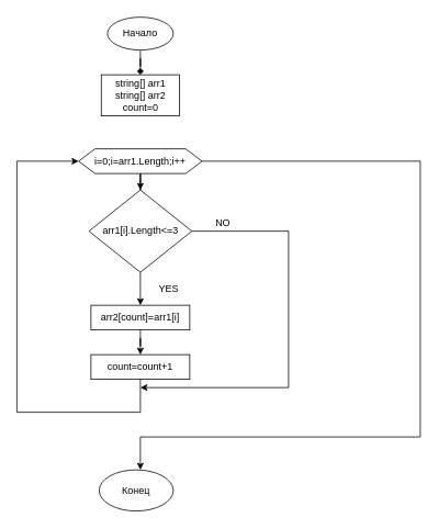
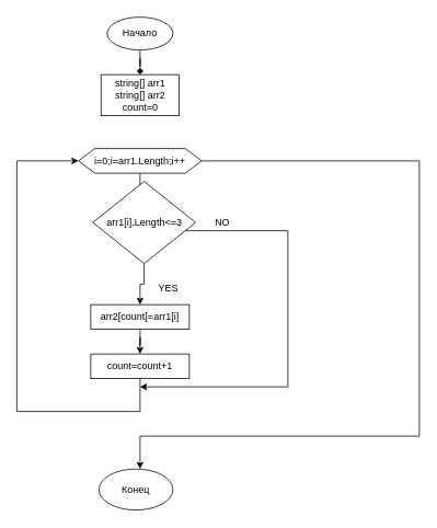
  <mxCell id="0" />
  <mxCell id="1" parent="0" />
  <mxCell id="2" value="" style="edgeStyle=orthogonalEdgeStyle;rounded=0;orthogonalLoop=1;jettySize=auto;html=1;endArrow=diamond;" edge="1" parent="1" source="3" target="4"><mxGeometry relative="1" as="geometry" /></mxCell>
  <mxCell id="3" value="Начало" style="ellipse;whiteSpace=wrap;html=1;" vertex="1" parent="1"><mxGeometry x="130" y="20" width="80" height="40" as="geometry" /></mxCell>
  <mxCell id="4" value="string[] arr1&lt;br&gt;string[] arr2&lt;br&gt;count=0" style="rounded=0;whiteSpace=wrap;html=1;" vertex="1" parent="1"><mxGeometry x="122.5" y="90" width="95" height="50" as="geometry" /></mxCell>
  <mxCell id="5" value="" style="edgeStyle=orthogonalEdgeStyle;rounded=0;orthogonalLoop=1;jettySize=auto;html=1;" edge="1" parent="1" source="7" target="14"><mxGeometry relative="1" as="geometry" /></mxCell>
  <mxCell id="6" value="" style="edgeStyle=orthogonalEdgeStyle;rounded=0;orthogonalLoop=1;jettySize=auto;html=1;" edge="1" parent="1" source="7"><mxGeometry relative="1" as="geometry"><mxPoint x="170" y="570" as="targetPoint" /><Array as="points"><mxPoint x="510" y="195" /><mxPoint x="510" y="530" /></Array></mxGeometry></mxCell>
  <mxCell id="7" value="i=0;i=arr1.Length;i++" style="shape=hexagon;perimeter=hexagonPerimeter2;whiteSpace=wrap;html=1;fixedSize=1;" vertex="1" parent="1"><mxGeometry x="95" y="180" width="150" height="30" as="geometry" /></mxCell>
  <mxCell id="8" value="" style="edgeStyle=orthogonalEdgeStyle;rounded=0;orthogonalLoop=1;jettySize=auto;html=1;" edge="1" parent="1" source="9" target="11"><mxGeometry relative="1" as="geometry" /></mxCell>
  <mxCell id="9" value="arr2[count]=arr1[i]" style="rounded=0;whiteSpace=wrap;html=1;" vertex="1" parent="1"><mxGeometry x="110" y="370" width="120" height="30" as="geometry" /></mxCell>
  <mxCell id="10" style="edgeStyle=orthogonalEdgeStyle;rounded=0;orthogonalLoop=1;jettySize=auto;html=1;exitX=0.5;exitY=1;exitDx=0;exitDy=0;entryX=0;entryY=0.5;entryDx=0;entryDy=0;" edge="1" parent="1" source="11" target="7"><mxGeometry relative="1" as="geometry"><mxPoint x="20" y="190" as="targetPoint" /><Array as="points"><mxPoint x="170" y="500" /><mxPoint x="20" y="500" /><mxPoint x="20" y="195" /></Array></mxGeometry></mxCell>
  <mxCell id="11" value="count=count+1" style="rounded=0;whiteSpace=wrap;html=1;" vertex="1" parent="1"><mxGeometry x="110" y="430" width="120" height="30" as="geometry" /></mxCell>
  <mxCell id="12" value="" style="edgeStyle=orthogonalEdgeStyle;rounded=0;orthogonalLoop=1;jettySize=auto;html=1;" edge="1" parent="1" source="14" target="9"><mxGeometry relative="1" as="geometry" /></mxCell>
  <mxCell id="13" value="" style="edgeStyle=orthogonalEdgeStyle;rounded=0;orthogonalLoop=1;jettySize=auto;html=1;" edge="1" parent="1" source="14"><mxGeometry relative="1" as="geometry"><mxPoint x="170" y="470" as="targetPoint" /><Array as="points"><mxPoint x="350" y="280" /><mxPoint x="350" y="470" /></Array></mxGeometry></mxCell>
- <mxCell id="14" value="arr1[i].Length&amp;lt;=3" style="rhombus;whiteSpace=wrap;html=1;" vertex="1" parent="1"><mxGeometry x="107.5" y="230" width="125" height="100" as="geometry" /></mxCell>
+ <mxCell id="14" value="arr1[i].Length&amp;lt;=3" style="rhombus;whiteSpace=wrap;html=1;" vertex="1" parent="1"><mxGeometry x="112.5" y="220" width="125" height="100" as="geometry" /></mxCell>
  <mxCell id="15" value="NO" style="text;html=1;align=center;verticalAlign=middle;resizable=0;points=[];autosize=1;strokeColor=none;fillColor=none;" vertex="1" parent="1"><mxGeometry x="250" y="255" width="40" height="30" as="geometry" /></mxCell>
  <mxCell id="16" value="YES" style="text;html=1;align=center;verticalAlign=middle;resizable=0;points=[];autosize=1;strokeColor=none;fillColor=none;" vertex="1" parent="1"><mxGeometry x="179" y="335" width="50" height="30" as="geometry" /></mxCell>
  <mxCell id="17" value="Конец" style="ellipse;whiteSpace=wrap;html=1;" vertex="1" parent="1"><mxGeometry x="120" y="570" width="90" height="50" as="geometry" /></mxCell>
